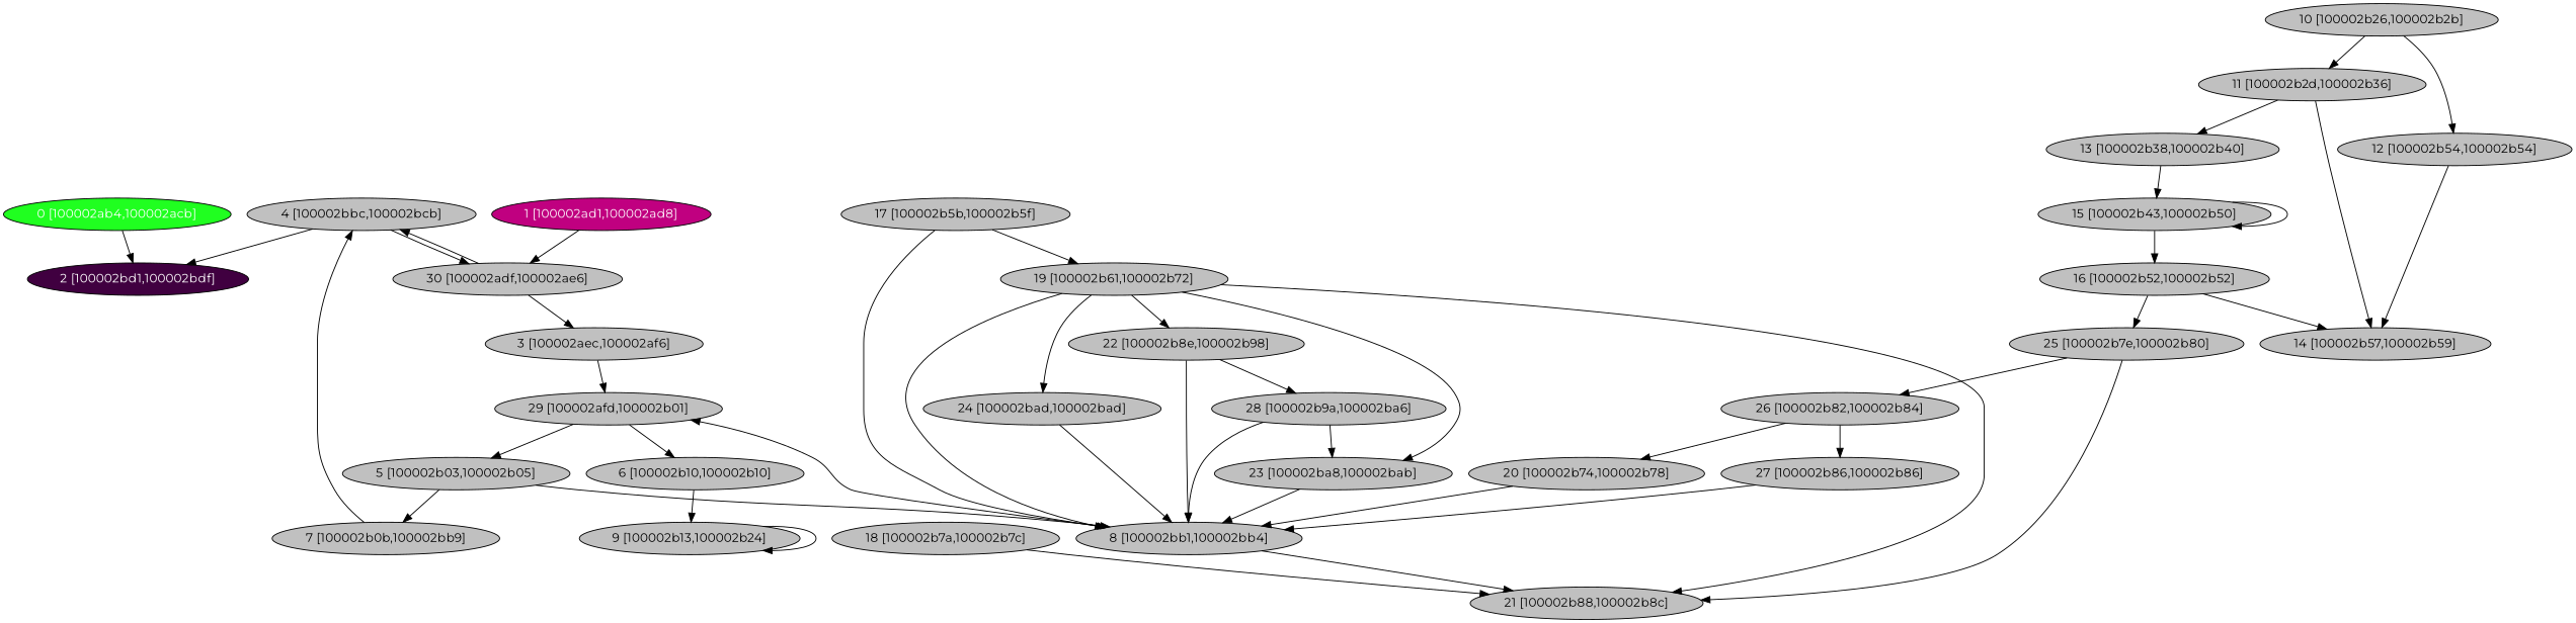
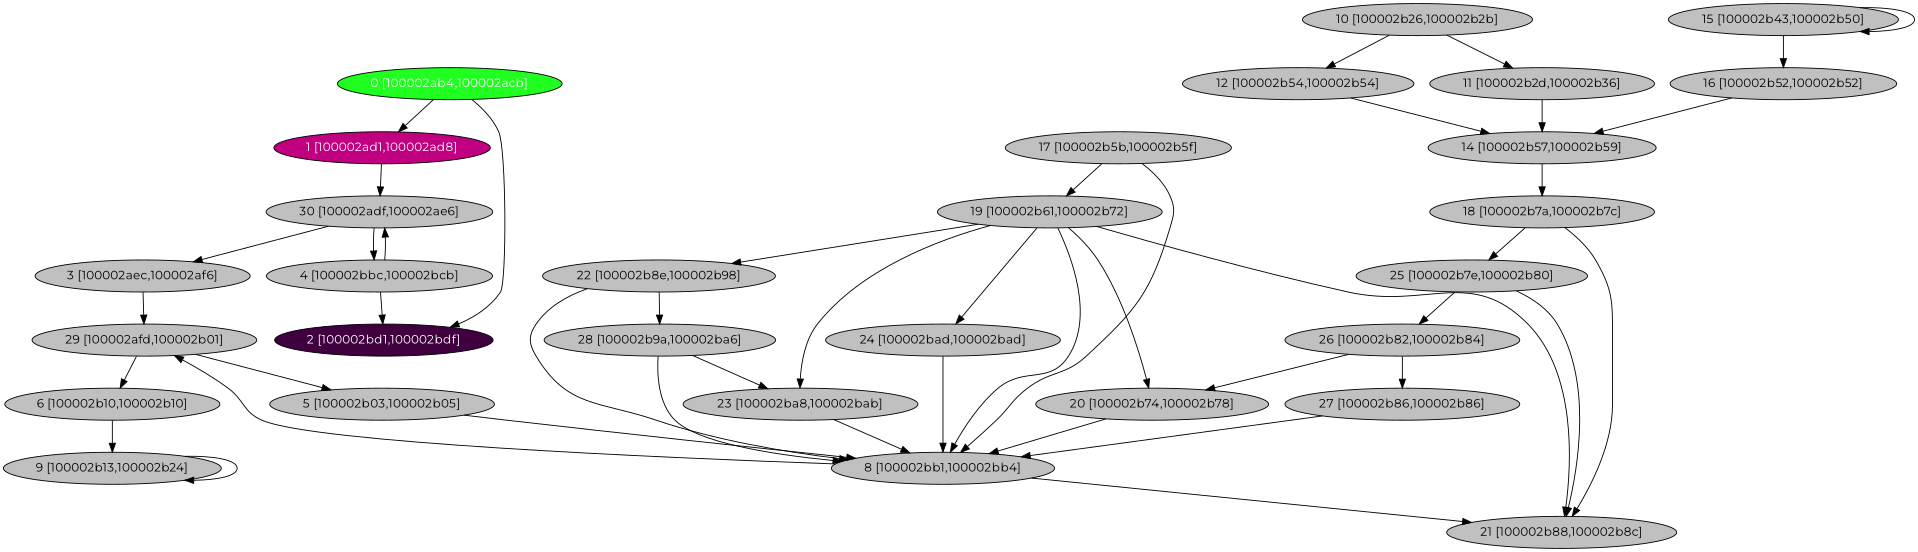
  digraph {
    fontname=Montserrat
    node [fillcolor="#C0C0C0" fontcolor="#000000" fontname=Montserrat shape=oval style=filled]
    edge [fontname=Montserrat]
    n1 [fillcolor="#20FF20" fontcolor="#ffffff" label="0 [100002ab4,100002acb]"]
    n2 [fillcolor="#C00080" fontcolor="#ffffff" label="1 [100002ad1,100002ad8]"]
    n3 [fillcolor="#400040" fontcolor="#ffffff" label="2 [100002bd1,100002bdf]"]
    n4 [label="30 [100002adf,100002ae6]"]
    n5 [label="3 [100002aec,100002af6]"]
    n6 [label="4 [100002bbc,100002bcb]"]
    n7 [label="29 [100002afd,100002b01]"]
    n8 [label="5 [100002b03,100002b05]"]
    n9 [label="6 [100002b10,100002b10]"]
-   n10 [label="7 [100002b0b,100002bb9]"]
    n11 [label="8 [100002bb1,100002bb4]"]
    n12 [label="21 [100002b88,100002b8c]"]
    n13 [label="9 [100002b13,100002b24]"]
    n14 [label="10 [100002b26,100002b2b]"]
    n15 [label="11 [100002b2d,100002b36]"]
    n16 [label="12 [100002b54,100002b54]"]
-   n17 [label="13 [100002b38,100002b40]"]
    n18 [label="14 [100002b57,100002b59]"]
    n19 [label="15 [100002b43,100002b50]"]
    n20 [label="18 [100002b7a,100002b7c]"]
    n21 [label="16 [100002b52,100002b52]"]
    n22 [label="17 [100002b5b,100002b5f]"]
    n23 [label="19 [100002b61,100002b72]"]
    n24 [label="25 [100002b7e,100002b80]"]
    n25 [label="20 [100002b74,100002b78]"]
    n26 [label="22 [100002b8e,100002b98]"]
    n27 [label="23 [100002ba8,100002bab]"]
    n28 [label="24 [100002bad,100002bad]"]
    n29 [label="26 [100002b82,100002b84]"]
    n30 [label="28 [100002b9a,100002ba6]"]
    n31 [label="27 [100002b86,100002b86]"]
+   n1 -> n2
    n1 -> n3
    n2 -> n4
    n4 -> n5
    n4 -> n6
    n5 -> n7
    n6 -> n3
    n6 -> n4
    n7 -> n8
    n7 -> n9
-   n8 -> n10
    n8 -> n11
    n9 -> n13
-   n10 -> n6
    n11 -> n7
    n11 -> n12
    n13 -> n13
    n14 -> n15
    n14 -> n16
-   n15 -> n17
    n15 -> n18
    n16 -> n18
-   n17 -> n19
+   n18 -> n20
    n19 -> n19
    n19 -> n21
    n20 -> n12
-   n21 -> n24
+   n20 -> n24
    n21 -> n18
    n22 -> n11
    n22 -> n23
    n23 -> n11
    n23 -> n12
+   n23 -> n25
    n23 -> n26
    n23 -> n27
    n23 -> n28
    n24 -> n12
    n24 -> n29
    n25 -> n11
    n26 -> n11
    n26 -> n30
    n27 -> n11
    n28 -> n11
    n29 -> n25
    n29 -> n31
    n30 -> n11
    n30 -> n27
    n31 -> n11
  }
